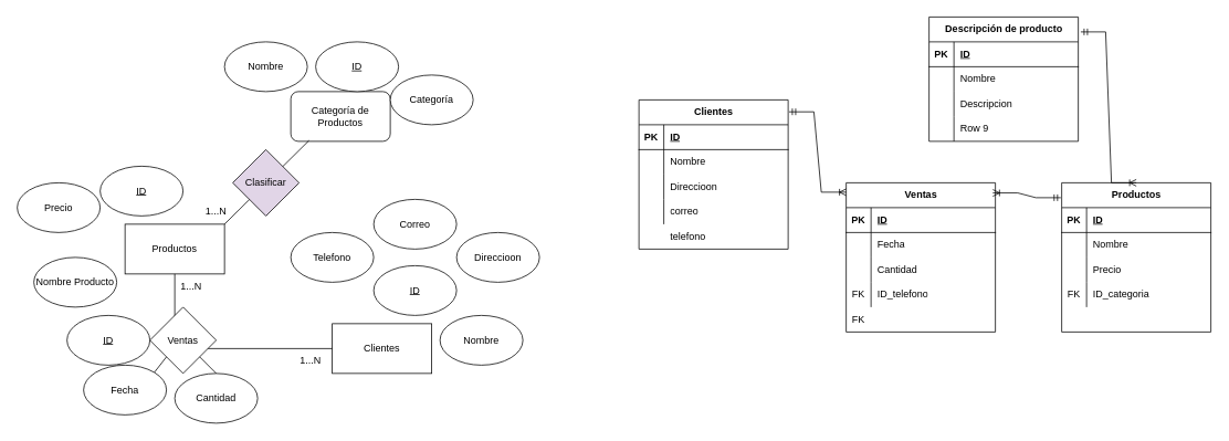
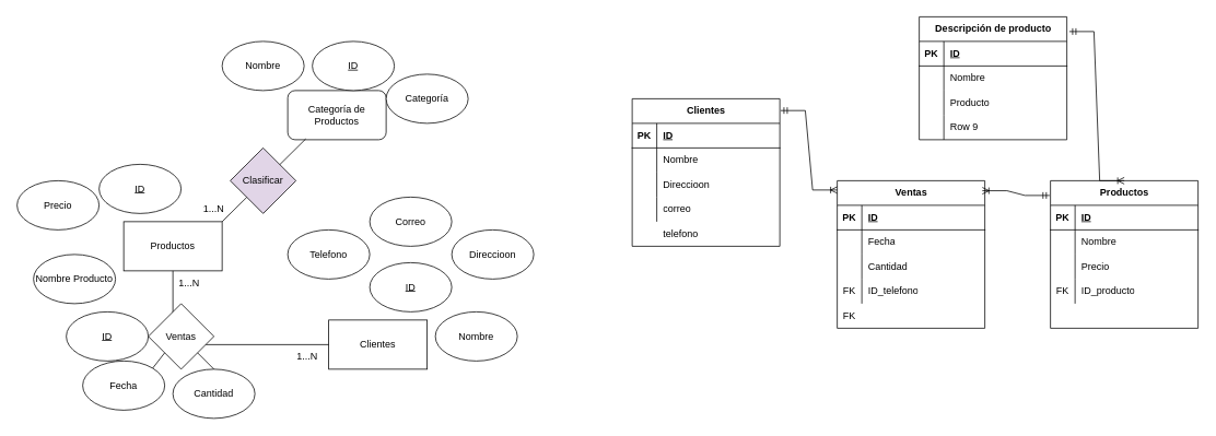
  <mxCell id="0" />
  <mxCell id="1" parent="0" />
  <mxCell id="2" value="Productos" style="rounded=0;whiteSpace=wrap;html=1;" vertex="1" parent="1"><mxGeometry x="150" y="270" width="120" height="60" as="geometry" /></mxCell>
  <mxCell id="3" value="Categoría de Productos" style="whiteSpace=wrap;html=1;rounded=1;" vertex="1" parent="1"><mxGeometry x="350" y="110" width="120" height="60" as="geometry" /></mxCell>
  <mxCell id="4" value="Clientes" style="rounded=0;whiteSpace=wrap;html=1;" vertex="1" parent="1"><mxGeometry x="400" y="390" width="120" height="60" as="geometry" /></mxCell>
  <mxCell id="5" value="&lt;u&gt;ID&lt;/u&gt;" style="ellipse;whiteSpace=wrap;html=1;" vertex="1" parent="1"><mxGeometry x="120" y="200" width="100" height="60" as="geometry" /></mxCell>
  <mxCell id="6" value="Nombre Producto" style="ellipse;whiteSpace=wrap;html=1;" vertex="1" parent="1"><mxGeometry x="40" y="310" width="100" height="60" as="geometry" /></mxCell>
  <mxCell id="7" value="Precio" style="ellipse;whiteSpace=wrap;html=1;" vertex="1" parent="1"><mxGeometry x="20" y="220" width="100" height="60" as="geometry" /></mxCell>
  <mxCell id="8" value="&lt;u&gt;ID&lt;/u&gt;" style="ellipse;whiteSpace=wrap;html=1;" vertex="1" parent="1"><mxGeometry x="450" y="320" width="100" height="60" as="geometry" /></mxCell>
  <mxCell id="9" value="Nombre" style="ellipse;whiteSpace=wrap;html=1;" vertex="1" parent="1"><mxGeometry x="530" y="380" width="100" height="60" as="geometry" /></mxCell>
  <mxCell id="10" value="Direccioon" style="ellipse;whiteSpace=wrap;html=1;" vertex="1" parent="1"><mxGeometry x="550" y="280" width="100" height="60" as="geometry" /></mxCell>
  <mxCell id="11" value="Correo" style="ellipse;whiteSpace=wrap;html=1;" vertex="1" parent="1"><mxGeometry x="450" y="240" width="100" height="60" as="geometry" /></mxCell>
  <mxCell id="12" value="Telefono" style="ellipse;whiteSpace=wrap;html=1;" vertex="1" parent="1"><mxGeometry x="350" y="280" width="100" height="60" as="geometry" /></mxCell>
  <mxCell id="13" value="&lt;u&gt;ID&lt;/u&gt;" style="ellipse;whiteSpace=wrap;html=1;" vertex="1" parent="1"><mxGeometry x="380" y="50" width="100" height="60" as="geometry" /></mxCell>
  <mxCell id="14" value="Nombre" style="ellipse;whiteSpace=wrap;html=1;" vertex="1" parent="1"><mxGeometry x="270" y="50" width="100" height="60" as="geometry" /></mxCell>
  <mxCell id="15" value="Categoría" style="ellipse;whiteSpace=wrap;html=1;" vertex="1" parent="1"><mxGeometry x="470" y="90" width="100" height="60" as="geometry" /></mxCell>
  <mxCell id="16" value="" style="endArrow=none;html=1;rounded=0;entryX=0.5;entryY=1;entryDx=0;entryDy=0;exitX=0;exitY=0.5;exitDx=0;exitDy=0;" edge="1" parent="1" source="4" target="2"><mxGeometry width="50" height="50" relative="1" as="geometry"><mxPoint x="220" y="490" as="sourcePoint" /><mxPoint x="270" y="440" as="targetPoint" /><Array as="points"><mxPoint x="210" y="420" /></Array></mxGeometry></mxCell>
  <mxCell id="17" value="Ventas" style="rhombus;whiteSpace=wrap;html=1;" vertex="1" parent="1"><mxGeometry x="180" y="370" width="80" height="80" as="geometry" /></mxCell>
  <mxCell id="18" value="&lt;u&gt;ID&lt;/u&gt;" style="ellipse;whiteSpace=wrap;html=1;" vertex="1" parent="1"><mxGeometry x="80" y="380" width="100" height="60" as="geometry" /></mxCell>
  <mxCell id="19" value="Fecha" style="ellipse;whiteSpace=wrap;html=1;" vertex="1" parent="1"><mxGeometry x="100" y="440" width="100" height="60" as="geometry" /></mxCell>
  <mxCell id="20" value="Cantidad" style="ellipse;whiteSpace=wrap;html=1;" vertex="1" parent="1"><mxGeometry x="210" y="450" width="100" height="60" as="geometry" /></mxCell>
  <mxCell id="21" value="" style="endArrow=none;html=1;rounded=0;entryX=0.183;entryY=0.983;entryDx=0;entryDy=0;entryPerimeter=0;exitX=1;exitY=0;exitDx=0;exitDy=0;" edge="1" parent="1" source="2" target="3"><mxGeometry width="50" height="50" relative="1" as="geometry"><mxPoint x="280" y="260" as="sourcePoint" /><mxPoint x="330" y="200" as="targetPoint" /></mxGeometry></mxCell>
  <mxCell id="22" value="Clasificar" style="rhombus;whiteSpace=wrap;html=1;fillColor=#e1d5e7;" vertex="1" parent="1"><mxGeometry x="280" y="180" width="80" height="80" as="geometry" /></mxCell>
  <mxCell id="23" value="" style="endArrow=none;html=1;rounded=0;entryX=0;entryY=1;entryDx=0;entryDy=0;exitX=1;exitY=0;exitDx=0;exitDy=0;" edge="1" parent="1" source="19" target="17"><mxGeometry width="50" height="50" relative="1" as="geometry"><mxPoint x="190" y="630" as="sourcePoint" /><mxPoint x="240" y="580" as="targetPoint" /></mxGeometry></mxCell>
  <mxCell id="24" value="" style="endArrow=none;html=1;rounded=0;entryX=1;entryY=1;entryDx=0;entryDy=0;exitX=0.5;exitY=0;exitDx=0;exitDy=0;" edge="1" parent="1" source="20" target="17"><mxGeometry width="50" height="50" relative="1" as="geometry"><mxPoint x="160" y="620" as="sourcePoint" /><mxPoint x="210" y="570" as="targetPoint" /></mxGeometry></mxCell>
  <mxCell id="25" value="Clientes" style="shape=table;startSize=30;container=1;collapsible=1;childLayout=tableLayout;fixedRows=1;rowLines=0;fontStyle=1;align=center;resizeLast=1;html=1;" vertex="1" parent="1"><mxGeometry x="770" y="120" width="180" height="180" as="geometry" /></mxCell>
  <mxCell id="26" value="" style="shape=tableRow;horizontal=0;startSize=0;swimlaneHead=0;swimlaneBody=0;fillColor=none;collapsible=0;dropTarget=0;points=[[0,0.5],[1,0.5]];portConstraint=eastwest;top=0;left=0;right=0;bottom=1;" vertex="1" parent="25"><mxGeometry y="30" width="180" height="30" as="geometry" /></mxCell>
  <mxCell id="27" value="PK" style="shape=partialRectangle;connectable=0;fillColor=none;top=0;left=0;bottom=0;right=0;fontStyle=1;overflow=hidden;whiteSpace=wrap;html=1;" vertex="1" parent="26"><mxGeometry width="30" height="30" as="geometry"><mxRectangle width="30" height="30" as="alternateBounds" /></mxGeometry></mxCell>
  <mxCell id="28" value="ID" style="shape=partialRectangle;connectable=0;fillColor=none;top=0;left=0;bottom=0;right=0;align=left;spacingLeft=6;fontStyle=5;overflow=hidden;whiteSpace=wrap;html=1;" vertex="1" parent="26"><mxGeometry x="30" width="150" height="30" as="geometry"><mxRectangle width="150" height="30" as="alternateBounds" /></mxGeometry></mxCell>
  <mxCell id="29" value="" style="shape=tableRow;horizontal=0;startSize=0;swimlaneHead=0;swimlaneBody=0;fillColor=none;collapsible=0;dropTarget=0;points=[[0,0.5],[1,0.5]];portConstraint=eastwest;top=0;left=0;right=0;bottom=0;" vertex="1" parent="25"><mxGeometry y="60" width="180" height="30" as="geometry" /></mxCell>
  <mxCell id="30" value="" style="shape=partialRectangle;connectable=0;fillColor=none;top=0;left=0;bottom=0;right=0;editable=1;overflow=hidden;whiteSpace=wrap;html=1;" vertex="1" parent="29"><mxGeometry width="30" height="30" as="geometry"><mxRectangle width="30" height="30" as="alternateBounds" /></mxGeometry></mxCell>
  <mxCell id="31" value="Nombre" style="shape=partialRectangle;connectable=0;fillColor=none;top=0;left=0;bottom=0;right=0;align=left;spacingLeft=6;overflow=hidden;whiteSpace=wrap;html=1;" vertex="1" parent="29"><mxGeometry x="30" width="150" height="30" as="geometry"><mxRectangle width="150" height="30" as="alternateBounds" /></mxGeometry></mxCell>
  <mxCell id="32" value="" style="shape=tableRow;horizontal=0;startSize=0;swimlaneHead=0;swimlaneBody=0;fillColor=none;collapsible=0;dropTarget=0;points=[[0,0.5],[1,0.5]];portConstraint=eastwest;top=0;left=0;right=0;bottom=0;" vertex="1" parent="25"><mxGeometry y="90" width="180" height="30" as="geometry" /></mxCell>
  <mxCell id="33" value="" style="shape=partialRectangle;connectable=0;fillColor=none;top=0;left=0;bottom=0;right=0;editable=1;overflow=hidden;whiteSpace=wrap;html=1;" vertex="1" parent="32"><mxGeometry width="30" height="30" as="geometry"><mxRectangle width="30" height="30" as="alternateBounds" /></mxGeometry></mxCell>
  <mxCell id="34" value="Direccioon" style="shape=partialRectangle;connectable=0;fillColor=none;top=0;left=0;bottom=0;right=0;align=left;spacingLeft=6;overflow=hidden;whiteSpace=wrap;html=1;" vertex="1" parent="32"><mxGeometry x="30" width="150" height="30" as="geometry"><mxRectangle width="150" height="30" as="alternateBounds" /></mxGeometry></mxCell>
  <mxCell id="35" value="" style="shape=tableRow;horizontal=0;startSize=0;swimlaneHead=0;swimlaneBody=0;fillColor=none;collapsible=0;dropTarget=0;points=[[0,0.5],[1,0.5]];portConstraint=eastwest;top=0;left=0;right=0;bottom=0;" vertex="1" parent="25"><mxGeometry y="120" width="180" height="30" as="geometry" /></mxCell>
  <mxCell id="36" value="" style="shape=partialRectangle;connectable=0;fillColor=none;top=0;left=0;bottom=0;right=0;editable=1;overflow=hidden;whiteSpace=wrap;html=1;" vertex="1" parent="35"><mxGeometry width="30" height="30" as="geometry"><mxRectangle width="30" height="30" as="alternateBounds" /></mxGeometry></mxCell>
  <mxCell id="37" value="correo" style="shape=partialRectangle;connectable=0;fillColor=none;top=0;left=0;bottom=0;right=0;align=left;spacingLeft=6;overflow=hidden;whiteSpace=wrap;html=1;" vertex="1" parent="35"><mxGeometry x="30" width="150" height="30" as="geometry"><mxRectangle width="150" height="30" as="alternateBounds" /></mxGeometry></mxCell>
  <mxCell id="38" value="Productos" style="shape=table;startSize=30;container=1;collapsible=1;childLayout=tableLayout;fixedRows=1;rowLines=0;fontStyle=1;align=center;resizeLast=1;html=1;" vertex="1" parent="1"><mxGeometry x="1280" y="220" width="180" height="180" as="geometry" /></mxCell>
  <mxCell id="39" value="" style="shape=tableRow;horizontal=0;startSize=0;swimlaneHead=0;swimlaneBody=0;fillColor=none;collapsible=0;dropTarget=0;points=[[0,0.5],[1,0.5]];portConstraint=eastwest;top=0;left=0;right=0;bottom=1;" vertex="1" parent="38"><mxGeometry y="30" width="180" height="30" as="geometry" /></mxCell>
  <mxCell id="40" value="PK" style="shape=partialRectangle;connectable=0;fillColor=none;top=0;left=0;bottom=0;right=0;fontStyle=1;overflow=hidden;whiteSpace=wrap;html=1;" vertex="1" parent="39"><mxGeometry width="30" height="30" as="geometry"><mxRectangle width="30" height="30" as="alternateBounds" /></mxGeometry></mxCell>
  <mxCell id="41" value="ID" style="shape=partialRectangle;connectable=0;fillColor=none;top=0;left=0;bottom=0;right=0;align=left;spacingLeft=6;fontStyle=5;overflow=hidden;whiteSpace=wrap;html=1;" vertex="1" parent="39"><mxGeometry x="30" width="150" height="30" as="geometry"><mxRectangle width="150" height="30" as="alternateBounds" /></mxGeometry></mxCell>
  <mxCell id="42" value="" style="shape=tableRow;horizontal=0;startSize=0;swimlaneHead=0;swimlaneBody=0;fillColor=none;collapsible=0;dropTarget=0;points=[[0,0.5],[1,0.5]];portConstraint=eastwest;top=0;left=0;right=0;bottom=0;" vertex="1" parent="38"><mxGeometry y="60" width="180" height="30" as="geometry" /></mxCell>
  <mxCell id="43" value="" style="shape=partialRectangle;connectable=0;fillColor=none;top=0;left=0;bottom=0;right=0;editable=1;overflow=hidden;whiteSpace=wrap;html=1;" vertex="1" parent="42"><mxGeometry width="30" height="30" as="geometry"><mxRectangle width="30" height="30" as="alternateBounds" /></mxGeometry></mxCell>
  <mxCell id="44" value="Nombre" style="shape=partialRectangle;connectable=0;fillColor=none;top=0;left=0;bottom=0;right=0;align=left;spacingLeft=6;overflow=hidden;whiteSpace=wrap;html=1;" vertex="1" parent="42"><mxGeometry x="30" width="150" height="30" as="geometry"><mxRectangle width="150" height="30" as="alternateBounds" /></mxGeometry></mxCell>
  <mxCell id="45" value="" style="shape=tableRow;horizontal=0;startSize=0;swimlaneHead=0;swimlaneBody=0;fillColor=none;collapsible=0;dropTarget=0;points=[[0,0.5],[1,0.5]];portConstraint=eastwest;top=0;left=0;right=0;bottom=0;" vertex="1" parent="38"><mxGeometry y="90" width="180" height="30" as="geometry" /></mxCell>
  <mxCell id="46" value="" style="shape=partialRectangle;connectable=0;fillColor=none;top=0;left=0;bottom=0;right=0;editable=1;overflow=hidden;whiteSpace=wrap;html=1;" vertex="1" parent="45"><mxGeometry width="30" height="30" as="geometry"><mxRectangle width="30" height="30" as="alternateBounds" /></mxGeometry></mxCell>
  <mxCell id="47" value="Precio" style="shape=partialRectangle;connectable=0;fillColor=none;top=0;left=0;bottom=0;right=0;align=left;spacingLeft=6;overflow=hidden;whiteSpace=wrap;html=1;" vertex="1" parent="45"><mxGeometry x="30" width="150" height="30" as="geometry"><mxRectangle width="150" height="30" as="alternateBounds" /></mxGeometry></mxCell>
  <mxCell id="48" value="" style="shape=tableRow;horizontal=0;startSize=0;swimlaneHead=0;swimlaneBody=0;fillColor=none;collapsible=0;dropTarget=0;points=[[0,0.5],[1,0.5]];portConstraint=eastwest;top=0;left=0;right=0;bottom=0;" vertex="1" parent="38"><mxGeometry y="120" width="180" height="30" as="geometry" /></mxCell>
  <mxCell id="49" value="FK" style="shape=partialRectangle;connectable=0;fillColor=none;top=0;left=0;bottom=0;right=0;editable=1;overflow=hidden;whiteSpace=wrap;html=1;" vertex="1" parent="48"><mxGeometry width="30" height="30" as="geometry"><mxRectangle width="30" height="30" as="alternateBounds" /></mxGeometry></mxCell>
- <mxCell id="50" value="ID_categoria" style="shape=partialRectangle;connectable=0;fillColor=none;top=0;left=0;bottom=0;right=0;align=left;spacingLeft=6;overflow=hidden;whiteSpace=wrap;html=1;" vertex="1" parent="48"><mxGeometry x="30" width="150" height="30" as="geometry"><mxRectangle width="150" height="30" as="alternateBounds" /></mxGeometry></mxCell>
+ <mxCell id="50" value="ID_producto" style="shape=partialRectangle;connectable=0;fillColor=none;top=0;left=0;bottom=0;right=0;align=left;spacingLeft=6;overflow=hidden;whiteSpace=wrap;html=1;" vertex="1" parent="48"><mxGeometry x="30" width="150" height="30" as="geometry"><mxRectangle width="150" height="30" as="alternateBounds" /></mxGeometry></mxCell>
  <mxCell id="51" value="Descripción de producto" style="shape=table;startSize=30;container=1;collapsible=1;childLayout=tableLayout;fixedRows=1;rowLines=0;fontStyle=1;align=center;resizeLast=1;html=1;" vertex="1" parent="1"><mxGeometry x="1120" y="20" width="180" height="150" as="geometry" /></mxCell>
  <mxCell id="52" value="" style="shape=tableRow;horizontal=0;startSize=0;swimlaneHead=0;swimlaneBody=0;fillColor=none;collapsible=0;dropTarget=0;points=[[0,0.5],[1,0.5]];portConstraint=eastwest;top=0;left=0;right=0;bottom=1;" vertex="1" parent="51"><mxGeometry y="30" width="180" height="30" as="geometry" /></mxCell>
  <mxCell id="53" value="PK" style="shape=partialRectangle;connectable=0;fillColor=none;top=0;left=0;bottom=0;right=0;fontStyle=1;overflow=hidden;whiteSpace=wrap;html=1;" vertex="1" parent="52"><mxGeometry width="30" height="30" as="geometry"><mxRectangle width="30" height="30" as="alternateBounds" /></mxGeometry></mxCell>
  <mxCell id="54" value="ID" style="shape=partialRectangle;connectable=0;fillColor=none;top=0;left=0;bottom=0;right=0;align=left;spacingLeft=6;fontStyle=5;overflow=hidden;whiteSpace=wrap;html=1;" vertex="1" parent="52"><mxGeometry x="30" width="150" height="30" as="geometry"><mxRectangle width="150" height="30" as="alternateBounds" /></mxGeometry></mxCell>
  <mxCell id="55" value="" style="shape=tableRow;horizontal=0;startSize=0;swimlaneHead=0;swimlaneBody=0;fillColor=none;collapsible=0;dropTarget=0;points=[[0,0.5],[1,0.5]];portConstraint=eastwest;top=0;left=0;right=0;bottom=0;" vertex="1" parent="51"><mxGeometry y="60" width="180" height="30" as="geometry" /></mxCell>
  <mxCell id="56" value="" style="shape=partialRectangle;connectable=0;fillColor=none;top=0;left=0;bottom=0;right=0;editable=1;overflow=hidden;whiteSpace=wrap;html=1;" vertex="1" parent="55"><mxGeometry width="30" height="30" as="geometry"><mxRectangle width="30" height="30" as="alternateBounds" /></mxGeometry></mxCell>
  <mxCell id="57" value="Nombre" style="shape=partialRectangle;connectable=0;fillColor=none;top=0;left=0;bottom=0;right=0;align=left;spacingLeft=6;overflow=hidden;whiteSpace=wrap;html=1;" vertex="1" parent="55"><mxGeometry x="30" width="150" height="30" as="geometry"><mxRectangle width="150" height="30" as="alternateBounds" /></mxGeometry></mxCell>
  <mxCell id="58" value="" style="shape=tableRow;horizontal=0;startSize=0;swimlaneHead=0;swimlaneBody=0;fillColor=none;collapsible=0;dropTarget=0;points=[[0,0.5],[1,0.5]];portConstraint=eastwest;top=0;left=0;right=0;bottom=0;" vertex="1" parent="51"><mxGeometry y="90" width="180" height="30" as="geometry" /></mxCell>
  <mxCell id="59" value="" style="shape=partialRectangle;connectable=0;fillColor=none;top=0;left=0;bottom=0;right=0;editable=1;overflow=hidden;whiteSpace=wrap;html=1;" vertex="1" parent="58"><mxGeometry width="30" height="30" as="geometry"><mxRectangle width="30" height="30" as="alternateBounds" /></mxGeometry></mxCell>
- <mxCell id="60" value="Descripcion" style="shape=partialRectangle;connectable=0;fillColor=none;top=0;left=0;bottom=0;right=0;align=left;spacingLeft=6;overflow=hidden;whiteSpace=wrap;html=1;" vertex="1" parent="58"><mxGeometry x="30" width="150" height="30" as="geometry"><mxRectangle width="150" height="30" as="alternateBounds" /></mxGeometry></mxCell>
+ <mxCell id="60" value="Producto" style="shape=partialRectangle;connectable=0;fillColor=none;top=0;left=0;bottom=0;right=0;align=left;spacingLeft=6;overflow=hidden;whiteSpace=wrap;html=1;" vertex="1" parent="58"><mxGeometry x="30" width="150" height="30" as="geometry"><mxRectangle width="150" height="30" as="alternateBounds" /></mxGeometry></mxCell>
  <mxCell id="61" value="" style="shape=tableRow;horizontal=0;startSize=0;swimlaneHead=0;swimlaneBody=0;fillColor=none;collapsible=0;dropTarget=0;points=[[0,0.5],[1,0.5]];portConstraint=eastwest;top=0;left=0;right=0;bottom=0;" vertex="1" parent="51"><mxGeometry y="120" width="180" height="30" as="geometry" /></mxCell>
  <mxCell id="62" value="" style="shape=partialRectangle;connectable=0;fillColor=none;top=0;left=0;bottom=0;right=0;editable=1;overflow=hidden;whiteSpace=wrap;html=1;" vertex="1" parent="61"><mxGeometry width="30" height="30" as="geometry"><mxRectangle width="30" height="30" as="alternateBounds" /></mxGeometry></mxCell>
  <mxCell id="63" value="Row 9" style="shape=partialRectangle;connectable=0;fillColor=none;top=0;left=0;bottom=0;right=0;align=left;spacingLeft=6;overflow=hidden;whiteSpace=wrap;html=1;" vertex="1" parent="61"><mxGeometry x="30" width="150" height="30" as="geometry"><mxRectangle width="150" height="30" as="alternateBounds" /></mxGeometry></mxCell>
  <mxCell id="64" value="Ventas" style="shape=table;startSize=30;container=1;collapsible=1;childLayout=tableLayout;fixedRows=1;rowLines=0;fontStyle=1;align=center;resizeLast=1;html=1;" vertex="1" parent="1"><mxGeometry x="1020" y="220" width="180" height="180" as="geometry" /></mxCell>
  <mxCell id="65" value="" style="shape=tableRow;horizontal=0;startSize=0;swimlaneHead=0;swimlaneBody=0;fillColor=none;collapsible=0;dropTarget=0;points=[[0,0.5],[1,0.5]];portConstraint=eastwest;top=0;left=0;right=0;bottom=1;" vertex="1" parent="64"><mxGeometry y="30" width="180" height="30" as="geometry" /></mxCell>
  <mxCell id="66" value="PK" style="shape=partialRectangle;connectable=0;fillColor=none;top=0;left=0;bottom=0;right=0;fontStyle=1;overflow=hidden;whiteSpace=wrap;html=1;" vertex="1" parent="65"><mxGeometry width="30" height="30" as="geometry"><mxRectangle width="30" height="30" as="alternateBounds" /></mxGeometry></mxCell>
  <mxCell id="67" value="ID" style="shape=partialRectangle;connectable=0;fillColor=none;top=0;left=0;bottom=0;right=0;align=left;spacingLeft=6;fontStyle=5;overflow=hidden;whiteSpace=wrap;html=1;" vertex="1" parent="65"><mxGeometry x="30" width="150" height="30" as="geometry"><mxRectangle width="150" height="30" as="alternateBounds" /></mxGeometry></mxCell>
  <mxCell id="68" value="" style="shape=tableRow;horizontal=0;startSize=0;swimlaneHead=0;swimlaneBody=0;fillColor=none;collapsible=0;dropTarget=0;points=[[0,0.5],[1,0.5]];portConstraint=eastwest;top=0;left=0;right=0;bottom=0;" vertex="1" parent="64"><mxGeometry y="60" width="180" height="30" as="geometry" /></mxCell>
  <mxCell id="69" value="" style="shape=partialRectangle;connectable=0;fillColor=none;top=0;left=0;bottom=0;right=0;editable=1;overflow=hidden;whiteSpace=wrap;html=1;" vertex="1" parent="68"><mxGeometry width="30" height="30" as="geometry"><mxRectangle width="30" height="30" as="alternateBounds" /></mxGeometry></mxCell>
  <mxCell id="70" value="Fecha" style="shape=partialRectangle;connectable=0;fillColor=none;top=0;left=0;bottom=0;right=0;align=left;spacingLeft=6;overflow=hidden;whiteSpace=wrap;html=1;" vertex="1" parent="68"><mxGeometry x="30" width="150" height="30" as="geometry"><mxRectangle width="150" height="30" as="alternateBounds" /></mxGeometry></mxCell>
  <mxCell id="71" value="" style="shape=tableRow;horizontal=0;startSize=0;swimlaneHead=0;swimlaneBody=0;fillColor=none;collapsible=0;dropTarget=0;points=[[0,0.5],[1,0.5]];portConstraint=eastwest;top=0;left=0;right=0;bottom=0;" vertex="1" parent="64"><mxGeometry y="90" width="180" height="30" as="geometry" /></mxCell>
  <mxCell id="72" value="" style="shape=partialRectangle;connectable=0;fillColor=none;top=0;left=0;bottom=0;right=0;editable=1;overflow=hidden;whiteSpace=wrap;html=1;" vertex="1" parent="71"><mxGeometry width="30" height="30" as="geometry"><mxRectangle width="30" height="30" as="alternateBounds" /></mxGeometry></mxCell>
  <mxCell id="73" value="Cantidad" style="shape=partialRectangle;connectable=0;fillColor=none;top=0;left=0;bottom=0;right=0;align=left;spacingLeft=6;overflow=hidden;whiteSpace=wrap;html=1;" vertex="1" parent="71"><mxGeometry x="30" width="150" height="30" as="geometry"><mxRectangle width="150" height="30" as="alternateBounds" /></mxGeometry></mxCell>
  <mxCell id="74" value="" style="shape=tableRow;horizontal=0;startSize=0;swimlaneHead=0;swimlaneBody=0;fillColor=none;collapsible=0;dropTarget=0;points=[[0,0.5],[1,0.5]];portConstraint=eastwest;top=0;left=0;right=0;bottom=0;" vertex="1" parent="64"><mxGeometry y="120" width="180" height="30" as="geometry" /></mxCell>
  <mxCell id="75" value="FK" style="shape=partialRectangle;connectable=0;fillColor=none;top=0;left=0;bottom=0;right=0;editable=1;overflow=hidden;whiteSpace=wrap;html=1;" vertex="1" parent="74"><mxGeometry width="30" height="30" as="geometry"><mxRectangle width="30" height="30" as="alternateBounds" /></mxGeometry></mxCell>
  <mxCell id="76" value="ID_telefono" style="shape=partialRectangle;connectable=0;fillColor=none;top=0;left=0;bottom=0;right=0;align=left;spacingLeft=6;overflow=hidden;whiteSpace=wrap;html=1;" vertex="1" parent="74"><mxGeometry x="30" width="150" height="30" as="geometry"><mxRectangle width="150" height="30" as="alternateBounds" /></mxGeometry></mxCell>
  <mxCell id="77" value="" style="edgeStyle=entityRelationEdgeStyle;fontSize=12;html=1;endArrow=ERoneToMany;startArrow=ERmandOne;rounded=0;exitX=1.006;exitY=0.08;exitDx=0;exitDy=0;exitPerimeter=0;entryX=0;entryY=0.063;entryDx=0;entryDy=0;entryPerimeter=0;" edge="1" parent="1" source="25" target="64"><mxGeometry width="100" height="100" relative="1" as="geometry"><mxPoint x="800" y="560" as="sourcePoint" /><mxPoint x="900" y="460" as="targetPoint" /></mxGeometry></mxCell>
  <mxCell id="78" value="" style="edgeStyle=entityRelationEdgeStyle;fontSize=12;html=1;endArrow=ERoneToMany;startArrow=ERmandOne;rounded=0;entryX=0.983;entryY=0.068;entryDx=0;entryDy=0;entryPerimeter=0;exitX=-0.006;exitY=0.1;exitDx=0;exitDy=0;exitPerimeter=0;" edge="1" parent="1" source="38" target="64"><mxGeometry width="100" height="100" relative="1" as="geometry"><mxPoint x="1120" y="600" as="sourcePoint" /><mxPoint x="1220" y="500" as="targetPoint" /></mxGeometry></mxCell>
  <mxCell id="79" value="telefono" style="shape=partialRectangle;connectable=0;fillColor=none;top=0;left=0;bottom=0;right=0;align=left;spacingLeft=6;overflow=hidden;whiteSpace=wrap;html=1;" vertex="1" parent="1"><mxGeometry x="800" y="270" width="150" height="30" as="geometry"><mxRectangle width="150" height="30" as="alternateBounds" /></mxGeometry></mxCell>
  <mxCell id="80" value="FK" style="shape=partialRectangle;connectable=0;fillColor=none;top=0;left=0;bottom=0;right=0;editable=1;overflow=hidden;whiteSpace=wrap;html=1;" vertex="1" parent="1"><mxGeometry x="1020" y="370" width="30" height="30" as="geometry"><mxRectangle width="30" height="30" as="alternateBounds" /></mxGeometry></mxCell>
  <mxCell id="81" value="" style="edgeStyle=entityRelationEdgeStyle;fontSize=12;html=1;endArrow=ERoneToMany;startArrow=ERmandOne;rounded=0;exitX=1.017;exitY=0.12;exitDx=0;exitDy=0;exitPerimeter=0;entryX=0.5;entryY=0;entryDx=0;entryDy=0;" edge="1" parent="1" source="51" target="38"><mxGeometry width="100" height="100" relative="1" as="geometry"><mxPoint x="1100" y="600" as="sourcePoint" /><mxPoint x="1370" y="400" as="targetPoint" /><Array as="points"><mxPoint x="1360" y="420" /><mxPoint x="1380" y="120" /><mxPoint x="1370" y="410" /></Array></mxGeometry></mxCell>
  <mxCell id="82" value="1...N" style="text;html=1;align=center;verticalAlign=middle;whiteSpace=wrap;rounded=0;" vertex="1" parent="1"><mxGeometry x="230" y="240" width="60" height="30" as="geometry" /></mxCell>
  <mxCell id="83" value="1...N" style="text;html=1;align=center;verticalAlign=middle;whiteSpace=wrap;rounded=0;" vertex="1" parent="1"><mxGeometry x="200" y="330" width="60" height="30" as="geometry" /></mxCell>
  <mxCell id="84" value="1...N" style="text;html=1;align=center;verticalAlign=middle;whiteSpace=wrap;rounded=0;" vertex="1" parent="1"><mxGeometry x="344" y="420" width="60" height="30" as="geometry" /></mxCell>
